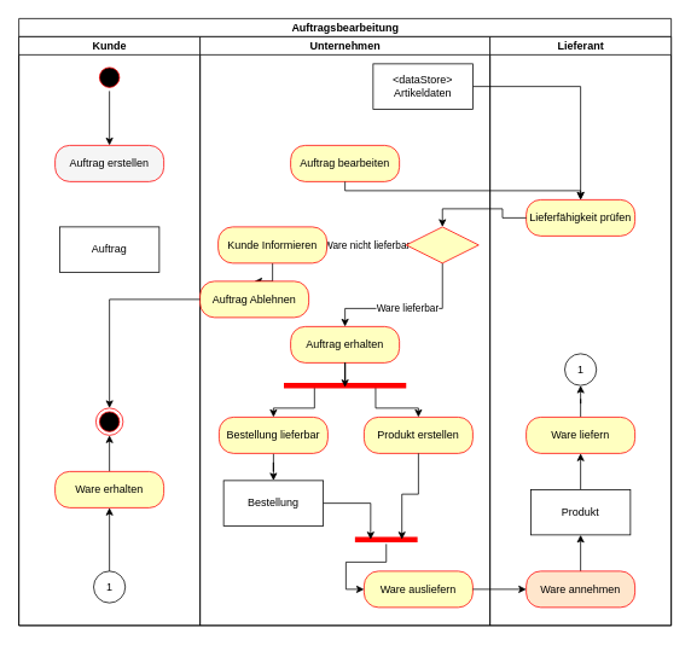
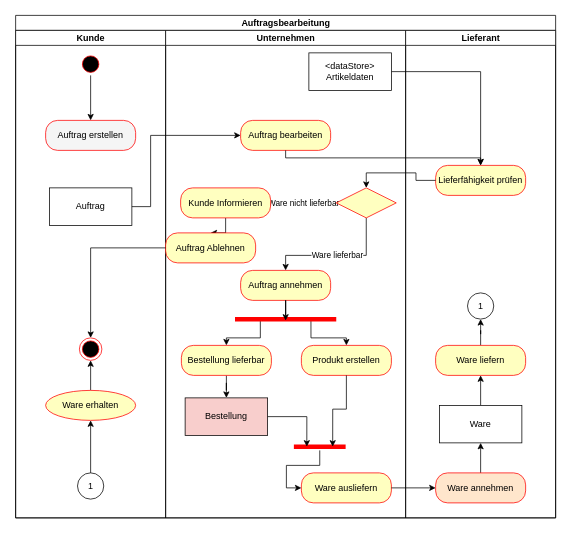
  <mxCell id="0" />
  <mxCell id="1" parent="0" />
  <mxCell id="2" value="Auftragsbearbeitung" style="swimlane;childLayout=stackLayout;resizeParent=1;resizeParentMax=0;startSize=20;html=1;" vertex="1" parent="1"><mxGeometry x="20" y="20" width="720" height="670" as="geometry" /></mxCell>
  <mxCell id="3" value="Kunde" style="swimlane;startSize=20;html=1;" vertex="1" parent="2"><mxGeometry y="20" width="200" height="650" as="geometry" /></mxCell>
  <mxCell id="4" style="edgeStyle=orthogonalEdgeStyle;rounded=0;orthogonalLoop=1;jettySize=auto;html=1;entryX=0.5;entryY=0;entryDx=0;entryDy=0;" edge="1" parent="3" source="5" target="6"><mxGeometry relative="1" as="geometry" /></mxCell>
  <mxCell id="5" value="" style="ellipse;html=1;shape=startState;fillColor=#000000;strokeColor=#ff0000;" vertex="1" parent="3"><mxGeometry x="85" y="30" width="30" height="30" as="geometry" /></mxCell>
  <mxCell id="6" value="Auftrag erstellen" style="rounded=1;whiteSpace=wrap;html=1;arcSize=40;fontColor=#000000;fillColor=#f5f5f5;strokeColor=#ff0000;" vertex="1" parent="3"><mxGeometry x="40" y="120" width="120" height="40" as="geometry" /></mxCell>
  <mxCell id="7" value="" style="ellipse;html=1;shape=endState;fillColor=#000000;strokeColor=#ff0000;" vertex="1" parent="3"><mxGeometry x="85" y="410" width="30" height="30" as="geometry" /></mxCell>
  <mxCell id="8" value="Auftrag" style="html=1;whiteSpace=wrap;" vertex="1" parent="3"><mxGeometry x="45" y="210" width="110" height="50" as="geometry" /></mxCell>
  <mxCell id="9" style="edgeStyle=orthogonalEdgeStyle;rounded=0;orthogonalLoop=1;jettySize=auto;html=1;entryX=0.5;entryY=1;entryDx=0;entryDy=0;" edge="1" parent="3" source="10" target="7"><mxGeometry relative="1" as="geometry" /></mxCell>
- <mxCell id="10" value="Ware erhalten" style="rounded=1;whiteSpace=wrap;html=1;arcSize=40;fontColor=#000000;fillColor=#ffffc0;strokeColor=#ff0000;" vertex="1" parent="3"><mxGeometry x="40" y="480" width="120" height="40" as="geometry" /></mxCell>
+ <mxCell id="10" value="Ware erhalten" style="ellipse;whiteSpace=wrap;html=1;arcSize=40;fontColor=#000000;fillColor=#ffffc0;strokeColor=#ff0000;" vertex="1" parent="3"><mxGeometry x="40" y="480" width="120" height="40" as="geometry" /></mxCell>
  <mxCell id="11" style="edgeStyle=orthogonalEdgeStyle;rounded=0;orthogonalLoop=1;jettySize=auto;html=1;entryX=0.5;entryY=1;entryDx=0;entryDy=0;" edge="1" parent="3" source="12" target="10"><mxGeometry relative="1" as="geometry" /></mxCell>
  <mxCell id="12" value="1" style="ellipse;whiteSpace=wrap;html=1;aspect=fixed;fillColor=none;" vertex="1" parent="3"><mxGeometry x="82.5" y="590" width="35" height="35" as="geometry" /></mxCell>
  <mxCell id="13" value="Unternehmen" style="swimlane;startSize=20;html=1;" vertex="1" parent="2"><mxGeometry x="200" y="20" width="320" height="650" as="geometry" /></mxCell>
  <mxCell id="14" style="edgeStyle=orthogonalEdgeStyle;rounded=0;orthogonalLoop=1;jettySize=auto;html=1;" edge="1" parent="13" source="15" target="45"><mxGeometry relative="1" as="geometry" /></mxCell>
  <mxCell id="15" value="&lt;div&gt;&amp;lt;dataStore&amp;gt;&lt;/div&gt;&lt;div&gt;Artikeldaten&lt;/div&gt;" style="html=1;whiteSpace=wrap;" vertex="1" parent="13"><mxGeometry x="191" y="30" width="110" height="50" as="geometry" /></mxCell>
  <mxCell id="16" value="Auftrag bearbeiten" style="rounded=1;whiteSpace=wrap;html=1;arcSize=40;fontColor=#000000;fillColor=#ffffc0;strokeColor=#ff0000;" vertex="1" parent="13"><mxGeometry x="100" y="120" width="120" height="40" as="geometry" /></mxCell>
- <mxCell id="17" value="Auftrag erhalten" style="rounded=1;whiteSpace=wrap;html=1;arcSize=40;fontColor=#000000;fillColor=#ffffc0;strokeColor=#ff0000;" vertex="1" parent="13"><mxGeometry x="100" y="320" width="120" height="40" as="geometry" /></mxCell>
+ <mxCell id="17" value="Auftrag annehmen" style="rounded=1;whiteSpace=wrap;html=1;arcSize=40;fontColor=#000000;fillColor=#ffffc0;strokeColor=#ff0000;" vertex="1" parent="13"><mxGeometry x="100" y="320" width="120" height="40" as="geometry" /></mxCell>
  <mxCell id="18" style="edgeStyle=orthogonalEdgeStyle;rounded=0;orthogonalLoop=1;jettySize=auto;html=1;exitX=0.25;exitY=0.5;exitDx=0;exitDy=0;exitPerimeter=0;entryX=0.5;entryY=0;entryDx=0;entryDy=0;" edge="1" parent="13" source="20" target="23"><mxGeometry relative="1" as="geometry" /></mxCell>
  <mxCell id="19" style="edgeStyle=orthogonalEdgeStyle;rounded=0;orthogonalLoop=1;jettySize=auto;html=1;exitX=0.75;exitY=0.5;exitDx=0;exitDy=0;exitPerimeter=0;entryX=0.5;entryY=0;entryDx=0;entryDy=0;" edge="1" parent="13" source="20" target="24"><mxGeometry relative="1" as="geometry" /></mxCell>
  <mxCell id="20" value="" style="shape=line;html=1;strokeWidth=6;strokeColor=#ff0000;" vertex="1" parent="13"><mxGeometry x="92.5" y="380" width="135" height="10" as="geometry" /></mxCell>
  <mxCell id="21" style="edgeStyle=orthogonalEdgeStyle;rounded=0;orthogonalLoop=1;jettySize=auto;html=1;entryX=0.5;entryY=0.7;entryDx=0;entryDy=0;entryPerimeter=0;" edge="1" parent="13" source="17" target="20"><mxGeometry relative="1" as="geometry" /></mxCell>
  <mxCell id="22" style="edgeStyle=orthogonalEdgeStyle;rounded=0;orthogonalLoop=1;jettySize=auto;html=1;" edge="1" parent="13" source="23" target="25"><mxGeometry relative="1" as="geometry" /></mxCell>
  <mxCell id="23" value="Bestellung lieferbar" style="rounded=1;whiteSpace=wrap;html=1;arcSize=40;fontColor=#000000;fillColor=#ffffc0;strokeColor=#ff0000;" vertex="1" parent="13"><mxGeometry x="21" y="420" width="120" height="40" as="geometry" /></mxCell>
  <mxCell id="24" value="Produkt erstellen" style="rounded=1;whiteSpace=wrap;html=1;arcSize=40;fontColor=#000000;fillColor=#ffffc0;strokeColor=#ff0000;" vertex="1" parent="13"><mxGeometry x="181" y="420" width="120" height="40" as="geometry" /></mxCell>
- <mxCell id="25" value="Bestellung" style="html=1;whiteSpace=wrap;" vertex="1" parent="13"><mxGeometry x="26" y="490" width="110" height="50" as="geometry" /></mxCell>
+ <mxCell id="25" value="Bestellung" style="html=1;whiteSpace=wrap;fillColor=#f8cecc;" vertex="1" parent="13"><mxGeometry x="26" y="490" width="110" height="50" as="geometry" /></mxCell>
  <mxCell id="26" style="edgeStyle=orthogonalEdgeStyle;rounded=0;orthogonalLoop=1;jettySize=auto;html=1;entryX=0;entryY=0.5;entryDx=0;entryDy=0;" edge="1" parent="13" source="27" target="28"><mxGeometry relative="1" as="geometry" /></mxCell>
  <mxCell id="27" value="" style="shape=line;html=1;strokeWidth=6;strokeColor=#ff0000;" vertex="1" parent="13"><mxGeometry x="171" y="550" width="69" height="10" as="geometry" /></mxCell>
  <mxCell id="28" value="Ware ausliefern" style="rounded=1;whiteSpace=wrap;html=1;arcSize=40;fontColor=#000000;fillColor=#ffffc0;strokeColor=#ff0000;" vertex="1" parent="13"><mxGeometry x="181" y="590" width="120" height="40" as="geometry" /></mxCell>
  <mxCell id="29" style="edgeStyle=orthogonalEdgeStyle;rounded=0;orthogonalLoop=1;jettySize=auto;html=1;entryX=0.25;entryY=0.5;entryDx=0;entryDy=0;entryPerimeter=0;" edge="1" parent="13" source="25" target="27"><mxGeometry relative="1" as="geometry" /></mxCell>
  <mxCell id="30" style="edgeStyle=orthogonalEdgeStyle;rounded=0;orthogonalLoop=1;jettySize=auto;html=1;entryX=0.75;entryY=0.5;entryDx=0;entryDy=0;entryPerimeter=0;" edge="1" parent="13" source="24" target="27"><mxGeometry relative="1" as="geometry" /></mxCell>
  <mxCell id="31" value="Ware lieferbar" style="edgeStyle=orthogonalEdgeStyle;rounded=0;orthogonalLoop=1;jettySize=auto;html=1;entryX=0.5;entryY=0;entryDx=0;entryDy=0;" edge="1" parent="13" source="33" target="17"><mxGeometry relative="1" as="geometry"><Array as="points"><mxPoint x="267" y="300" /><mxPoint x="160" y="300" /></Array></mxGeometry></mxCell>
  <mxCell id="32" value="Ware nicht lieferbar" style="edgeStyle=orthogonalEdgeStyle;rounded=0;orthogonalLoop=1;jettySize=auto;html=1;entryX=1;entryY=0.5;entryDx=0;entryDy=0;" edge="1" parent="13" source="33" target="35"><mxGeometry relative="1" as="geometry" /></mxCell>
  <mxCell id="33" value="" style="rhombus;whiteSpace=wrap;html=1;fontColor=#000000;fillColor=#ffffc0;strokeColor=#ff0000;" vertex="1" parent="13"><mxGeometry x="227.5" y="210" width="80" height="40" as="geometry" /></mxCell>
  <mxCell id="34" style="edgeStyle=orthogonalEdgeStyle;rounded=0;orthogonalLoop=1;jettySize=auto;html=1;entryX=0.5;entryY=0;entryDx=0;entryDy=0;" edge="1" parent="13" source="35" target="36"><mxGeometry relative="1" as="geometry" /></mxCell>
  <mxCell id="35" value="Kunde Informieren" style="rounded=1;whiteSpace=wrap;html=1;arcSize=40;fontColor=#000000;fillColor=#ffffc0;strokeColor=#ff0000;" vertex="1" parent="13"><mxGeometry x="20" y="210" width="120" height="40" as="geometry" /></mxCell>
  <mxCell id="36" value="Auftrag Ablehnen" style="rounded=1;whiteSpace=wrap;html=1;arcSize=40;fontColor=#000000;fillColor=#ffffc0;strokeColor=#ff0000;" vertex="1" parent="13"><mxGeometry y="270" width="120" height="40" as="geometry" /></mxCell>
  <mxCell id="37" value="Lieferant" style="swimlane;startSize=20;html=1;" vertex="1" parent="2"><mxGeometry x="520" y="20" width="200" height="650" as="geometry" /></mxCell>
  <mxCell id="38" value="1" style="ellipse;whiteSpace=wrap;html=1;aspect=fixed;fillColor=none;" vertex="1" parent="37"><mxGeometry x="82.5" y="350" width="35" height="35" as="geometry" /></mxCell>
  <mxCell id="39" style="edgeStyle=orthogonalEdgeStyle;rounded=0;orthogonalLoop=1;jettySize=auto;html=1;entryX=0.5;entryY=1;entryDx=0;entryDy=0;" edge="1" parent="37" source="40" target="42"><mxGeometry relative="1" as="geometry" /></mxCell>
  <mxCell id="40" value="Ware annehmen" style="rounded=1;whiteSpace=wrap;html=1;arcSize=40;fontColor=#000000;fillColor=#ffe6cc;strokeColor=#ff0000;" vertex="1" parent="37"><mxGeometry x="40" y="590" width="120" height="40" as="geometry" /></mxCell>
  <mxCell id="41" style="edgeStyle=orthogonalEdgeStyle;rounded=0;orthogonalLoop=1;jettySize=auto;html=1;entryX=0.5;entryY=1;entryDx=0;entryDy=0;" edge="1" parent="37" source="42" target="44"><mxGeometry relative="1" as="geometry" /></mxCell>
- <mxCell id="42" value="Produkt" style="html=1;whiteSpace=wrap;" vertex="1" parent="37"><mxGeometry x="45" y="500" width="110" height="50" as="geometry" /></mxCell>
+ <mxCell id="42" value="Ware" style="html=1;whiteSpace=wrap;" vertex="1" parent="37"><mxGeometry x="45" y="500" width="110" height="50" as="geometry" /></mxCell>
  <mxCell id="43" style="edgeStyle=orthogonalEdgeStyle;rounded=0;orthogonalLoop=1;jettySize=auto;html=1;entryX=0.5;entryY=1;entryDx=0;entryDy=0;" edge="1" parent="37" source="44" target="38"><mxGeometry relative="1" as="geometry" /></mxCell>
  <mxCell id="44" value="Ware liefern" style="rounded=1;whiteSpace=wrap;html=1;arcSize=40;fontColor=#000000;fillColor=#ffffc0;strokeColor=#ff0000;" vertex="1" parent="37"><mxGeometry x="40" y="420" width="120" height="40" as="geometry" /></mxCell>
  <mxCell id="45" value="Lieferfähigkeit prüfen" style="rounded=1;whiteSpace=wrap;html=1;arcSize=40;fontColor=#000000;fillColor=#ffffc0;strokeColor=#ff0000;" vertex="1" parent="37"><mxGeometry x="40" y="180" width="120" height="40" as="geometry" /></mxCell>
+ <mxCell id="46" style="edgeStyle=orthogonalEdgeStyle;rounded=0;orthogonalLoop=1;jettySize=auto;html=1;entryX=0;entryY=0.5;entryDx=0;entryDy=0;" edge="1" parent="2" source="8" target="16"><mxGeometry relative="1" as="geometry"><Array as="points"><mxPoint x="180" y="255" /><mxPoint x="180" y="160" /></Array></mxGeometry></mxCell>
  <mxCell id="47" style="edgeStyle=orthogonalEdgeStyle;rounded=0;orthogonalLoop=1;jettySize=auto;html=1;entryX=0;entryY=0.5;entryDx=0;entryDy=0;" edge="1" parent="2" source="28" target="40"><mxGeometry relative="1" as="geometry" /></mxCell>
  <mxCell id="48" style="edgeStyle=orthogonalEdgeStyle;rounded=0;orthogonalLoop=1;jettySize=auto;html=1;" edge="1" parent="2" source="16" target="45"><mxGeometry relative="1" as="geometry"><Array as="points"><mxPoint x="360" y="190" /><mxPoint x="620" y="190" /></Array></mxGeometry></mxCell>
  <mxCell id="49" style="edgeStyle=orthogonalEdgeStyle;rounded=0;orthogonalLoop=1;jettySize=auto;html=1;entryX=0.5;entryY=0;entryDx=0;entryDy=0;" edge="1" parent="2" source="45" target="33"><mxGeometry relative="1" as="geometry" /></mxCell>
  <mxCell id="50" style="edgeStyle=orthogonalEdgeStyle;rounded=0;orthogonalLoop=1;jettySize=auto;html=1;entryX=0.5;entryY=0;entryDx=0;entryDy=0;" edge="1" parent="2" source="36" target="7"><mxGeometry relative="1" as="geometry" /></mxCell>
